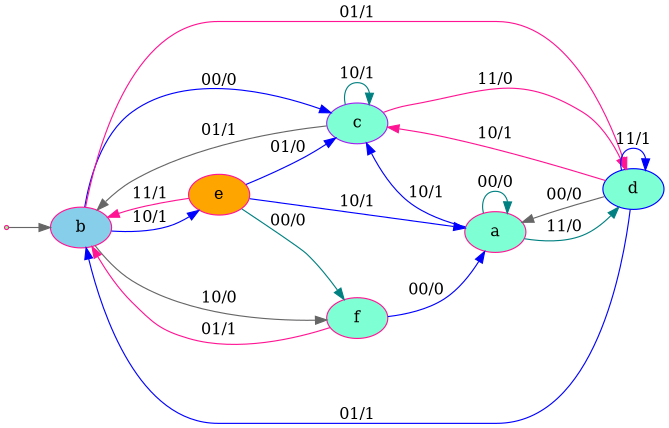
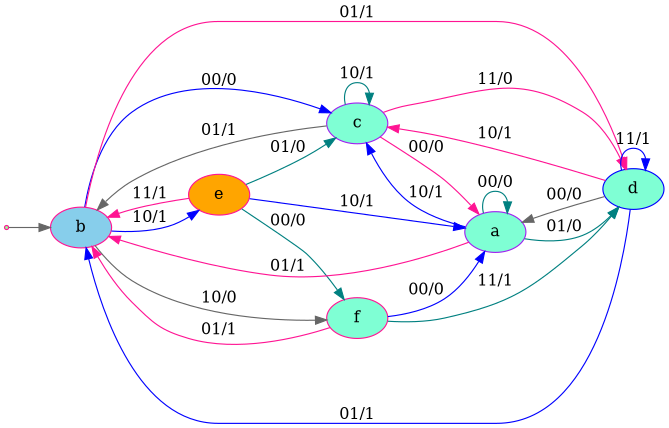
  digraph {
    rankdir=LR
    node [color=deeppink fillcolor=aquamarine style=filled]
    edge [color=blue]
    INIT [fillcolor=palegreen shape=point]
    n2 [fillcolor=skyblue label=b]
    n3 [color=purple label=c]
    n4 [color=blue label=d]
    n5 [fillcolor=orange label=e]
    n6 [label=f]
-   n7 [label=a]
+   n7 [color=purple label=a]
    INIT -> n2 [color=gray40]
    n2 -> n3 [label="00/0"]
    n2 -> n4 [color=deeppink label="01/1"]
    n2 -> n5 [label="10/1"]
    n2 -> n6 [color=gray40 label="10/0"]
    n3 -> n2 [color=gray40 label="01/1"]
    n3 -> n3 [color=teal label="10/1"]
    n3 -> n4 [color=deeppink label="11/0"]
+   n3 -> n7 [color=deeppink label="00/0"]
    n4 -> n2 [label="01/1"]
    n4 -> n3 [color=deeppink label="10/1"]
    n4 -> n4 [label="11/1"]
    n4 -> n7 [color=gray40 label="00/0"]
    n5 -> n2 [color=deeppink label="11/1"]
-   n5 -> n3 [label="01/0"]
+   n5 -> n3 [color=teal label="01/0"]
    n5 -> n6 [color=teal label="00/0"]
    n5 -> n7 [label="10/1"]
    n6 -> n2 [color=deeppink label="01/1"]
+   n6 -> n4 [color=teal label="11/1"]
    n6 -> n7 [label="00/0"]
+   n7 -> n2 [color=deeppink label="01/1"]
    n7 -> n3 [label="10/1"]
-   n7 -> n4 [color=teal label="11/0"]
+   n7 -> n4 [color=teal label="01/0"]
    n7 -> n7 [color=teal label="00/0"]
  }
